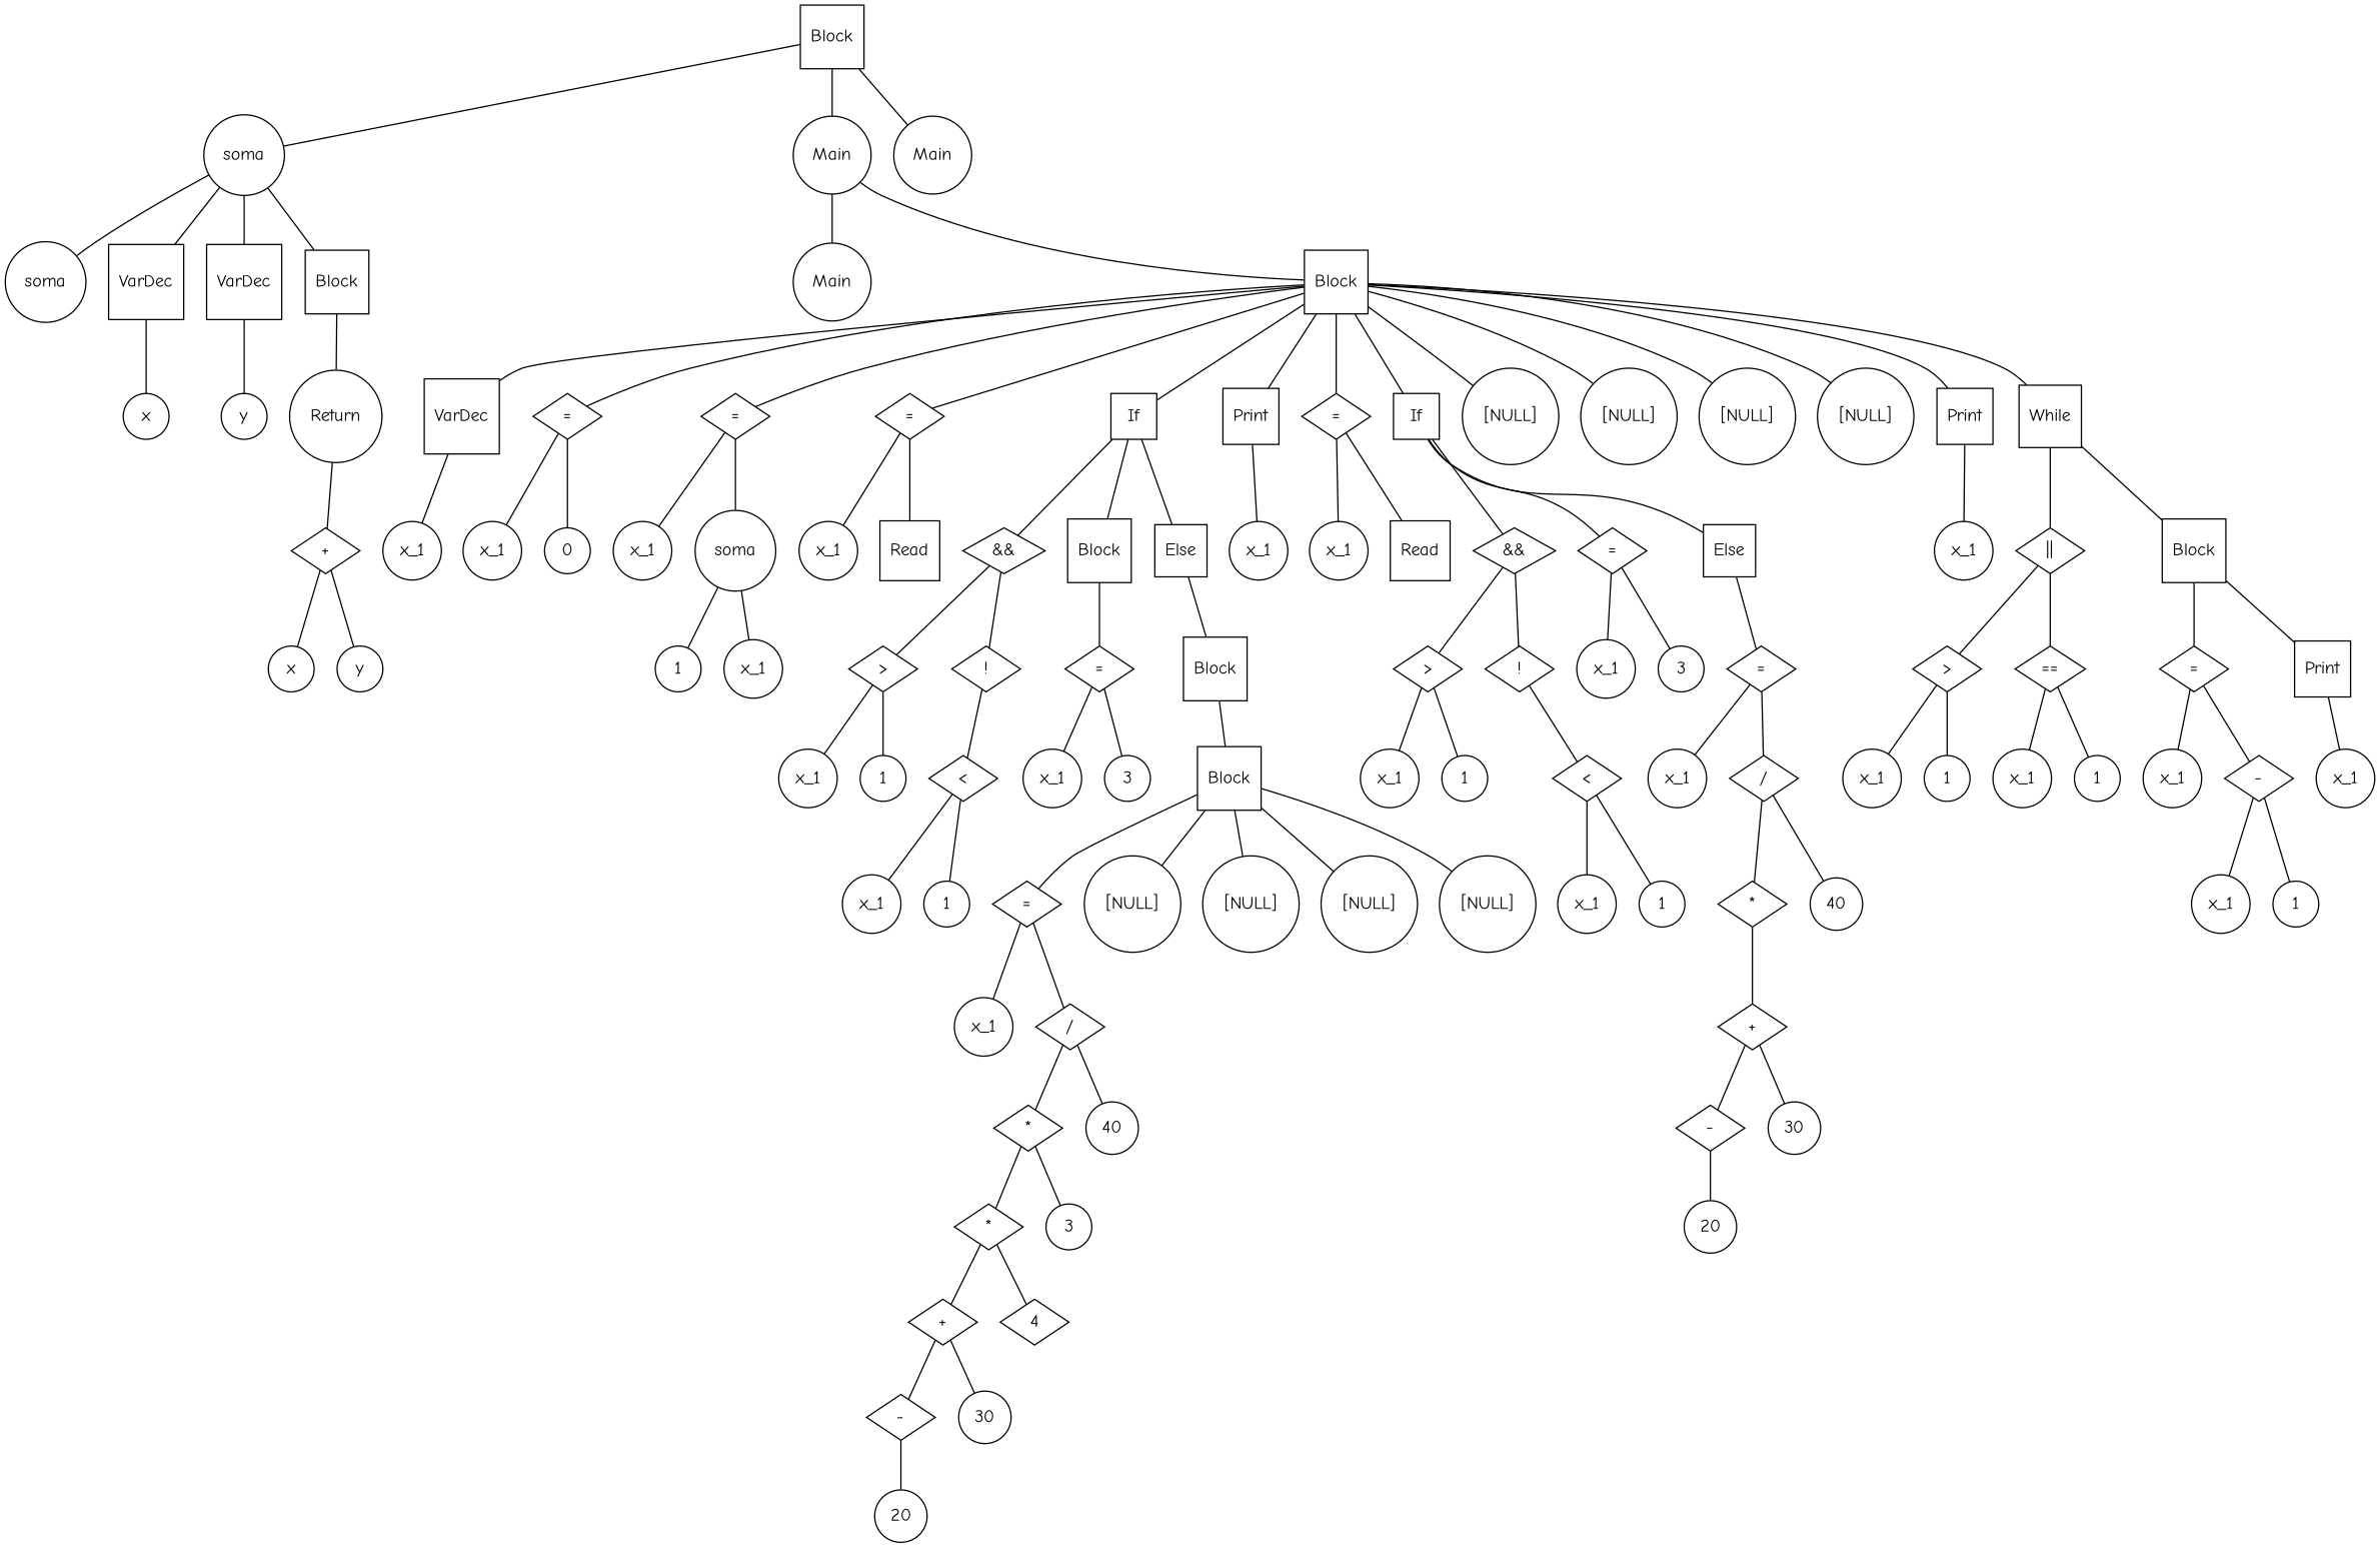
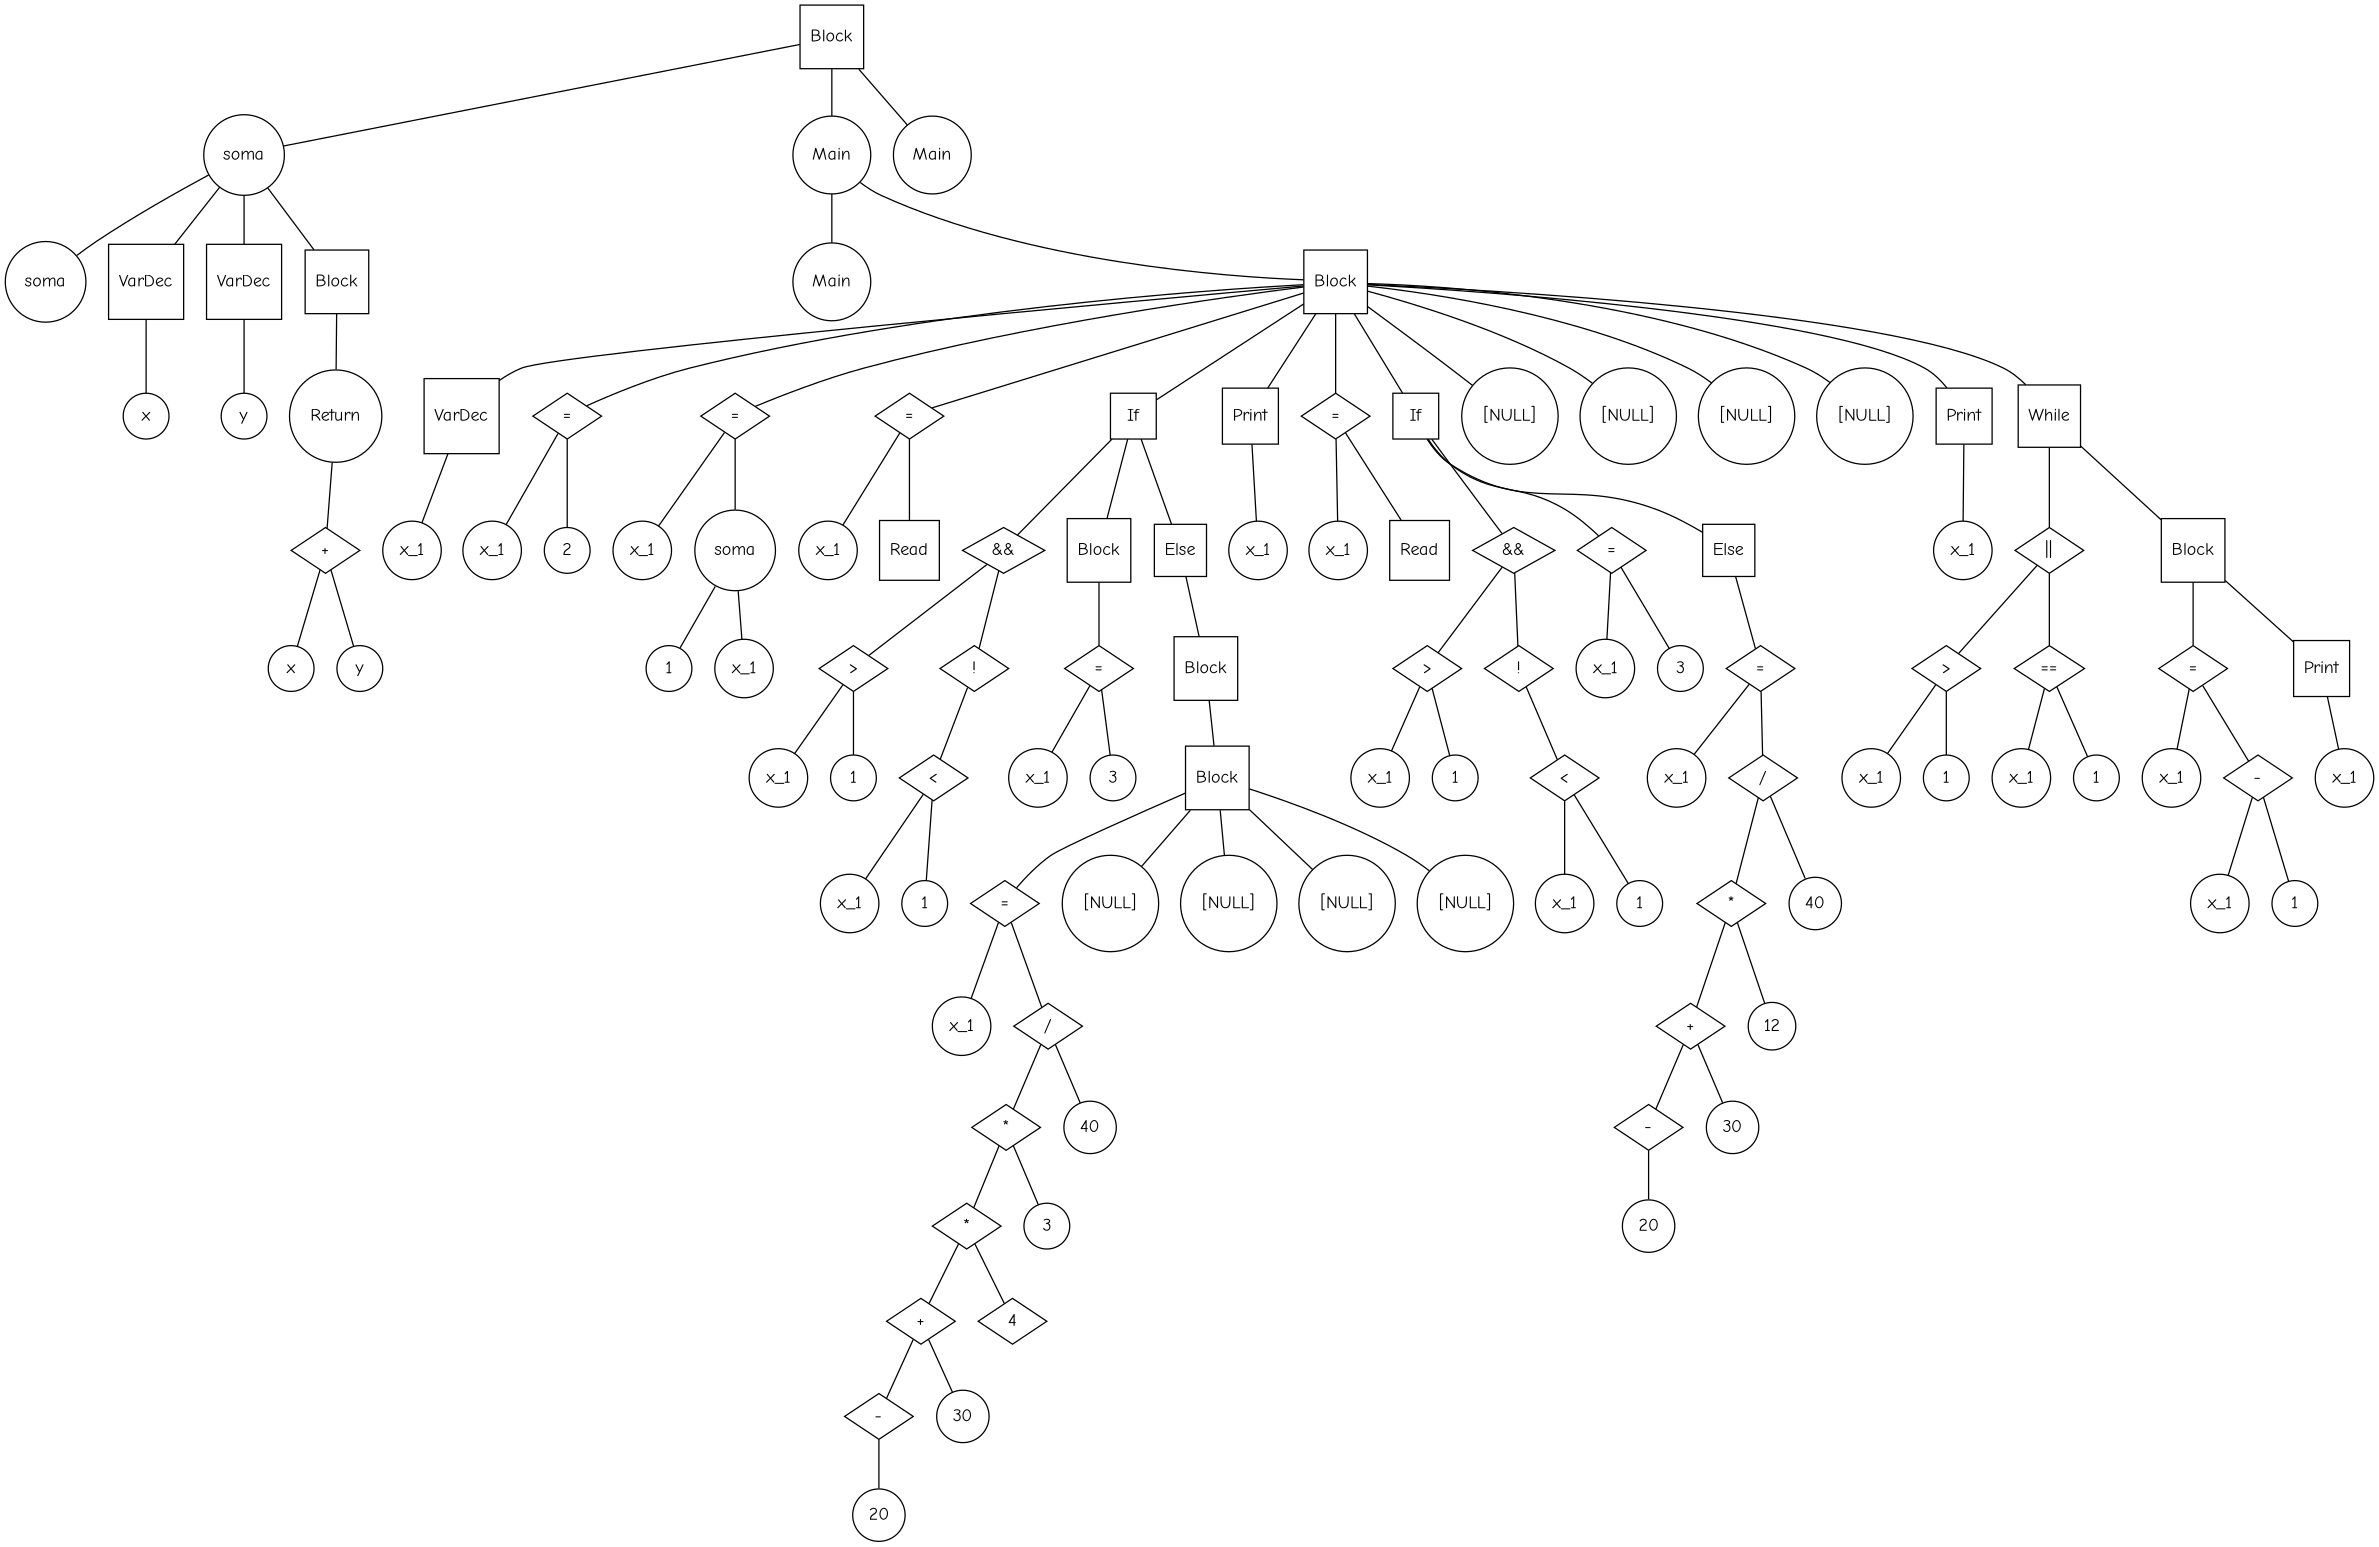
  graph {
    fontname="Comic Neue"
    node [fontname="Comic Neue" shape=circle]
    edge [fontname="Comic Neue"]
    n1 [label=Block shape=square]
    n2 [label=soma]
    n3 [label=Main]
    n4 [label=Main]
    n5 [label=soma]
    n6 [label=VarDec shape=square]
    n7 [label=VarDec shape=square]
    n8 [label=Block shape=square]
    n9 [label=Main]
    n10 [label=Block shape=square]
    n11 [label=x]
    n12 [label=y]
    n13 [label=Return]
    n14 [label="+" shape=diamond]
    n15 [label=x]
    n16 [label=y]
    n17 [label=VarDec shape=square]
    n18 [label="=" shape=diamond]
    n19 [label="=" shape=diamond]
    n20 [label="=" shape=diamond]
    n21 [label=If shape=square]
    n22 [label=Print shape=square]
    n23 [label="=" shape=diamond]
    n24 [label=If shape=square]
    n25 [label="[NULL]"]
    n26 [label="[NULL]"]
    n27 [label="[NULL]"]
    n28 [label="[NULL]"]
    n29 [label=Print shape=square]
    n30 [label=While shape=square]
    n31 [label=x_1]
    n32 [label=x_1]
-   n33 [label=0]
+   n33 [label=2]
    n34 [label=x_1]
    n35 [label=soma]
    n36 [label=x_1]
    n37 [label=Read shape=square]
    n38 [label="&&" shape=diamond]
    n39 [label=Block shape=square]
    n40 [label=Else shape=square]
    n41 [label=x_1]
    n42 [label=x_1]
    n43 [label=Read shape=square]
    n44 [label="&&" shape=diamond]
    n45 [label="=" shape=diamond]
    n46 [label=Else shape=square]
    n47 [label=x_1]
    n48 [label="||" shape=diamond]
    n49 [label=Block shape=square]
    n50 [label=1]
    n51 [label=x_1]
    n52 [label=">" shape=diamond]
    n53 [label="!" shape=diamond]
    n54 [label="=" shape=diamond]
    n55 [label=Block shape=square]
    n56 [label=x_1]
    n57 [label=1]
    n58 [label="<" shape=diamond]
    n59 [label=x_1]
    n60 [label=1]
    n61 [label=x_1]
    n62 [label=3]
    n63 [label=Block shape=square]
    n64 [label="=" shape=diamond]
    n65 [label="[NULL]"]
    n66 [label="[NULL]"]
    n67 [label="[NULL]"]
    n68 [label="[NULL]"]
    n69 [label=x_1]
    n70 [label="/" shape=diamond]
    n71 [label="*" shape=diamond]
    n72 [label=40]
    n73 [label="-" shape=diamond]
    n74 [label=20]
    n75 [label="+" shape=diamond]
    n76 [label=30]
    n77 [label="*" shape=diamond]
    n78 [label=4 shape=diamond]
    n79 [label=3]
    n80 [label=">" shape=diamond]
    n81 [label="!" shape=diamond]
    n82 [label=x_1]
    n83 [label=3]
    n84 [label="=" shape=diamond]
    n85 [label=x_1]
    n86 [label=1]
    n87 [label="<" shape=diamond]
    n88 [label=x_1]
    n89 [label=1]
    n90 [label=x_1]
    n91 [label="/" shape=diamond]
    n92 [label="*" shape=diamond]
    n93 [label=40]
    n94 [label="-" shape=diamond]
    n95 [label=20]
    n96 [label="+" shape=diamond]
    n97 [label=30]
+   n98 [label=12]
    n99 [label=">" shape=diamond]
    n100 [label="==" shape=diamond]
    n101 [label="=" shape=diamond]
    n102 [label=Print shape=square]
    n103 [label=x_1]
    n104 [label=1]
    n105 [label=x_1]
    n106 [label=1]
    n107 [label=x_1]
    n108 [label="-" shape=diamond]
    n109 [label=x_1]
    n110 [label=x_1]
    n111 [label=1]
    n1 -- n2
    n1 -- n3
    n1 -- n4
    n2 -- n5
    n2 -- n6
    n2 -- n7
    n2 -- n8
    n3 -- n9
    n3 -- n10
    n6 -- n11
    n7 -- n12
    n8 -- n13
    n10 -- n17
    n10 -- n18
    n10 -- n19
    n10 -- n20
    n10 -- n21
    n10 -- n22
    n10 -- n23
    n10 -- n24
    n10 -- n25
    n10 -- n26
    n10 -- n27
    n10 -- n28
    n10 -- n29
    n10 -- n30
    n13 -- n14
    n14 -- n15
    n14 -- n16
    n17 -- n31
    n18 -- n32
    n18 -- n33
    n19 -- n34
    n19 -- n35
    n20 -- n36
    n20 -- n37
    n21 -- n38
    n21 -- n39
    n21 -- n40
    n22 -- n41
    n23 -- n42
    n23 -- n43
    n24 -- n44
    n24 -- n45
    n24 -- n46
    n29 -- n47
    n30 -- n48
    n30 -- n49
    n35 -- n50
    n35 -- n51
    n38 -- n52
    n38 -- n53
    n39 -- n54
    n40 -- n55
    n44 -- n80
    n44 -- n81
    n45 -- n82
    n45 -- n83
    n46 -- n84
    n48 -- n99
    n48 -- n100
    n49 -- n101
    n49 -- n102
    n52 -- n56
    n52 -- n57
    n53 -- n58
    n54 -- n61
    n54 -- n62
    n55 -- n63
    n58 -- n59
    n58 -- n60
    n63 -- n64
    n63 -- n65
    n63 -- n66
    n63 -- n67
    n63 -- n68
    n64 -- n69
    n64 -- n70
    n70 -- n71
    n70 -- n72
    n71 -- n77
    n71 -- n79
    n73 -- n74
    n75 -- n73
    n75 -- n76
    n77 -- n75
    n77 -- n78
    n80 -- n85
    n80 -- n86
    n81 -- n87
    n84 -- n90
    n84 -- n91
    n87 -- n88
    n87 -- n89
    n91 -- n92
    n91 -- n93
    n92 -- n96
+   n92 -- n98
    n94 -- n95
    n96 -- n94
    n96 -- n97
    n99 -- n103
    n99 -- n104
    n100 -- n105
    n100 -- n106
    n101 -- n107
    n101 -- n108
    n102 -- n109
    n108 -- n110
    n108 -- n111
  }
